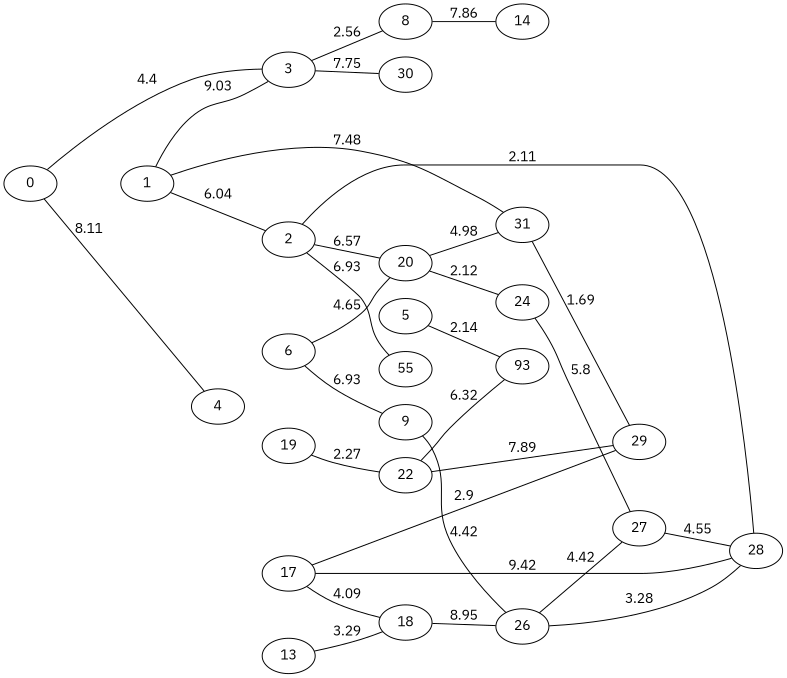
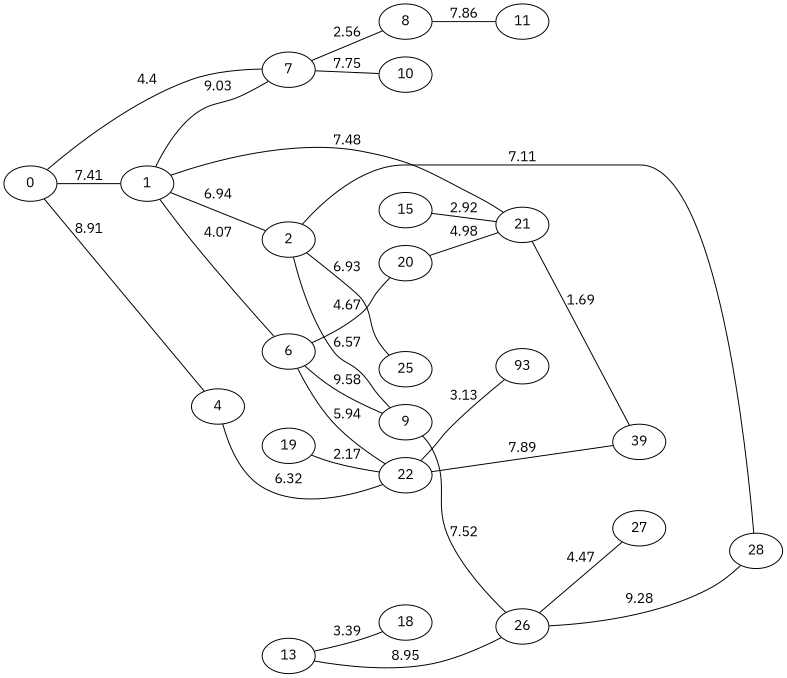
  graph {
    fontname="IBM Plex Sans"
    rankdir=LR
    node [fontname="IBM Plex Sans"]
    edge [fontname="IBM Plex Sans"]
    0
    1
    4
-   7 [label=3]
+   7
    2
    6
-   21 [label=31]
+   21
    22
    8
-   10 [label=30]
+   10
    20
-   25 [label=55]
+   25
    28
    9
-   29
-   24
+   29 [label=39]
    n17 [label=93]
    26
    27
-   5
-   14
-   17
+   14 [label=11]
+   15
    18
    13
    19
-   0 -- 4 [label=8.11]
+   0 -- 1 [label=7.41]
+   0 -- 4 [label=8.91]
    0 -- 7 [label=4.4]
    1 -- 7 [label=9.03]
-   1 -- 2 [label=6.04]
+   1 -- 2 [label=6.94]
+   1 -- 6 [label=4.07]
    1 -- 21 [label=7.48]
+   4 -- 22 [label=6.32]
    7 -- 8 [label=2.56]
    7 -- 10 [label=7.75]
-   2 -- 20 [label=6.57]
+   2 -- 9 [label=6.57]
    2 -- 25 [label=6.93]
-   2 -- 28 [label=2.11]
-   6 -- 20 [label=4.65]
-   6 -- 9 [label=6.93]
+   2 -- 28 [label=7.11]
+   6 -- 22 [label=5.94]
+   6 -- 20 [label=4.67]
+   6 -- 9 [label=9.58]
    21 -- 29 [label=1.69]
    22 -- 29 [label=7.89]
-   22 -- n17 [label=6.32]
+   22 -- n17 [label=3.13]
    8 -- 14 [label=7.86]
    20 -- 21 [label=4.98]
-   20 -- 24 [label=2.12]
-   9 -- 26 [label=4.42]
-   24 -- 27 [label=5.8]
-   26 -- 28 [label=3.28]
-   26 -- 27 [label=4.42]
-   27 -- 28 [label=4.55]
-   5 -- n17 [label=2.14]
-   17 -- 28 [label=9.42]
-   17 -- 29 [label=2.9]
-   17 -- 18 [label=4.09]
-   18 -- 26 [label=8.95]
-   13 -- 18 [label=3.29]
-   19 -- 22 [label=2.27]
+   9 -- 26 [label=7.52]
+   26 -- 28 [label=9.28]
+   26 -- 27 [label=4.47]
+   15 -- 21 [label=2.92]
+   13 -- 26 [label=8.95]
+   13 -- 18 [label=3.39]
+   19 -- 22 [label=2.17]
  }
